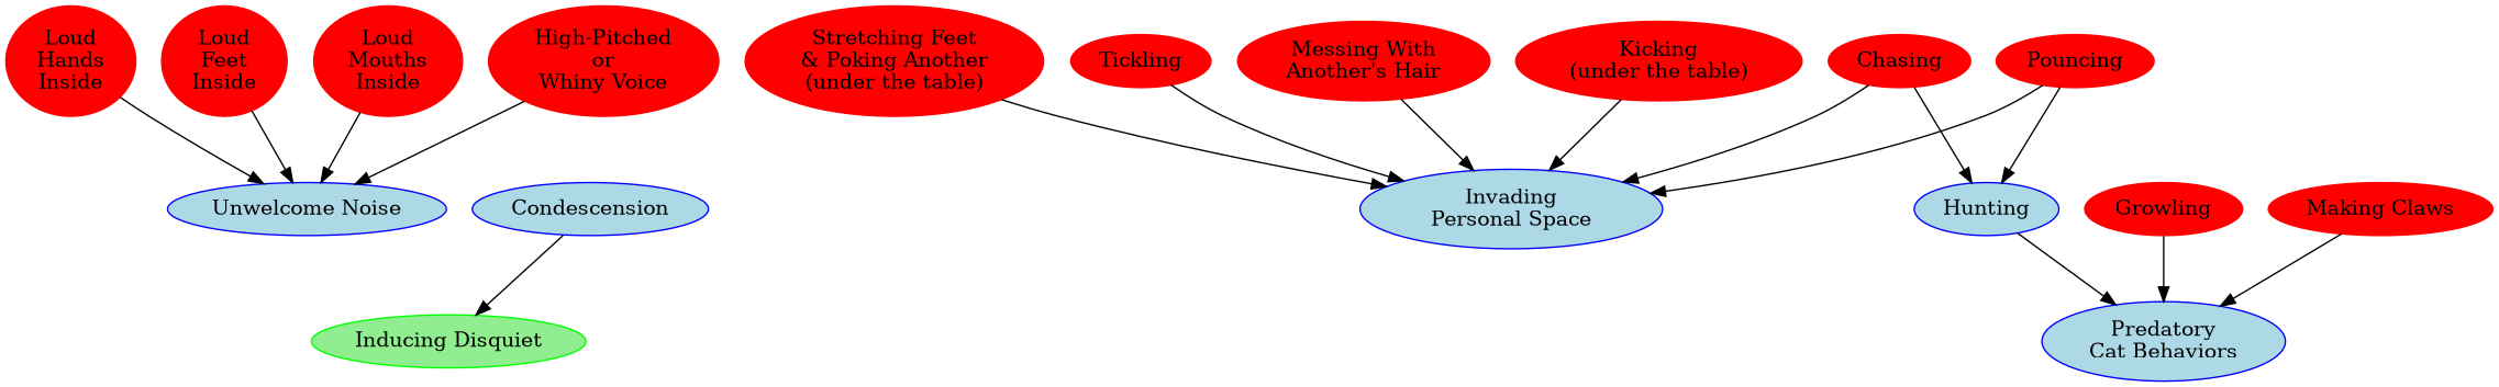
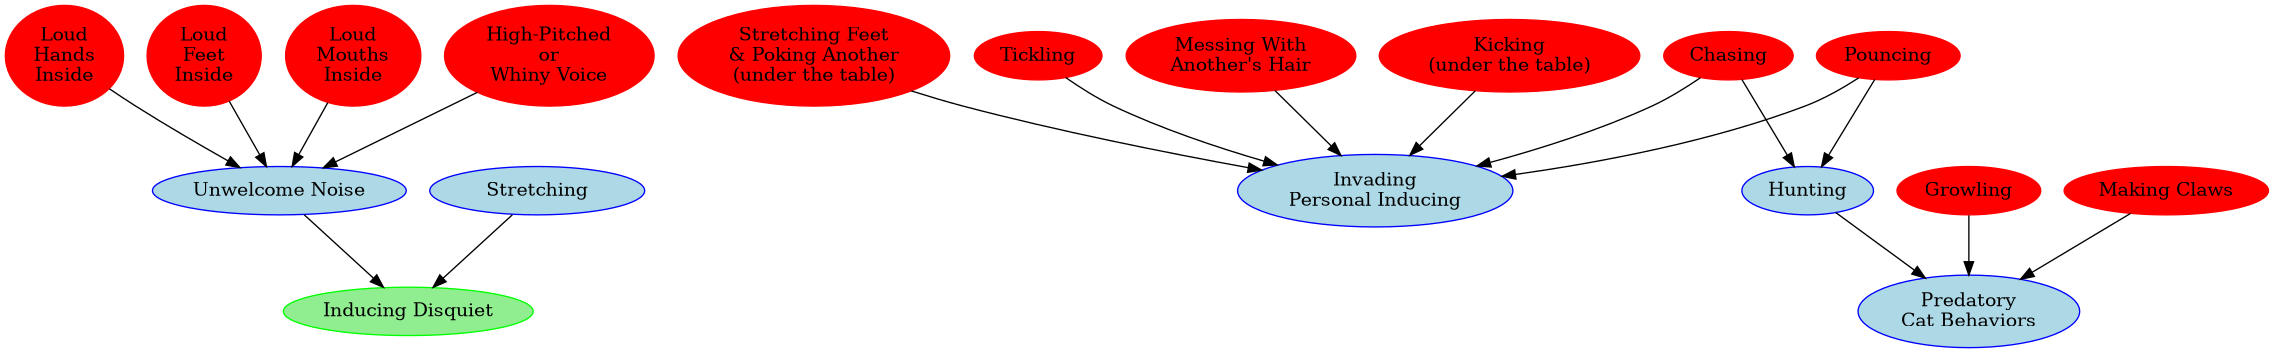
  digraph {
    node [color=red style=filled filcolor=lightred]
    n1 [color=green fillcolor=lightgreen label="Inducing Disquiet" filcolor=""]
    n2 [color=blue fillcolor=lightblue label="Unwelcome Noise" filcolor=""]
-   n3 [color=blue fillcolor=lightblue label="Invading\nPersonal Space" filcolor=""]
+   n3 [color=blue fillcolor=lightblue label="Invading\nPersonal Inducing" filcolor=""]
    n4 [color=blue fillcolor=lightblue label="Predatory\nCat Behaviors" filcolor=""]
    n5 [color=blue fillcolor=lightblue label=Hunting filcolor=""]
-   n6 [color=blue fillcolor=lightblue label=Condescension filcolor=""]
+   n6 [color=blue fillcolor=lightblue label=Stretching filcolor=""]
    n7 [label="Loud\nHands\nInside"]
    n8 [label="Loud\nFeet\nInside"]
    n9 [label="Loud\nMouths\nInside"]
    n10 [label="High-Pitched\nor\nWhiny Voice"]
    n11 [label=Chasing]
    n12 [label=Pouncing]
    n13 [label=Growling]
    n14 [label="Making Claws"]
    n15 [label="Messing With\nAnother's Hair"]
    n16 [label="Kicking\n(under the table)"]
    n17 [label="Stretching Feet\n& Poking Another\n(under the table)"]
    n18 [label=Tickling]
+   n2 -> n1
    n5 -> n4
    n6 -> n1
    n7 -> n2
    n8 -> n2
    n9 -> n2
    n10 -> n2
    n11 -> n3
    n11 -> n5
    n12 -> n3
    n12 -> n5
    n13 -> n4
    n14 -> n4
    n15 -> n3
    n16 -> n3
    n17 -> n3
    n18 -> n3
  }
